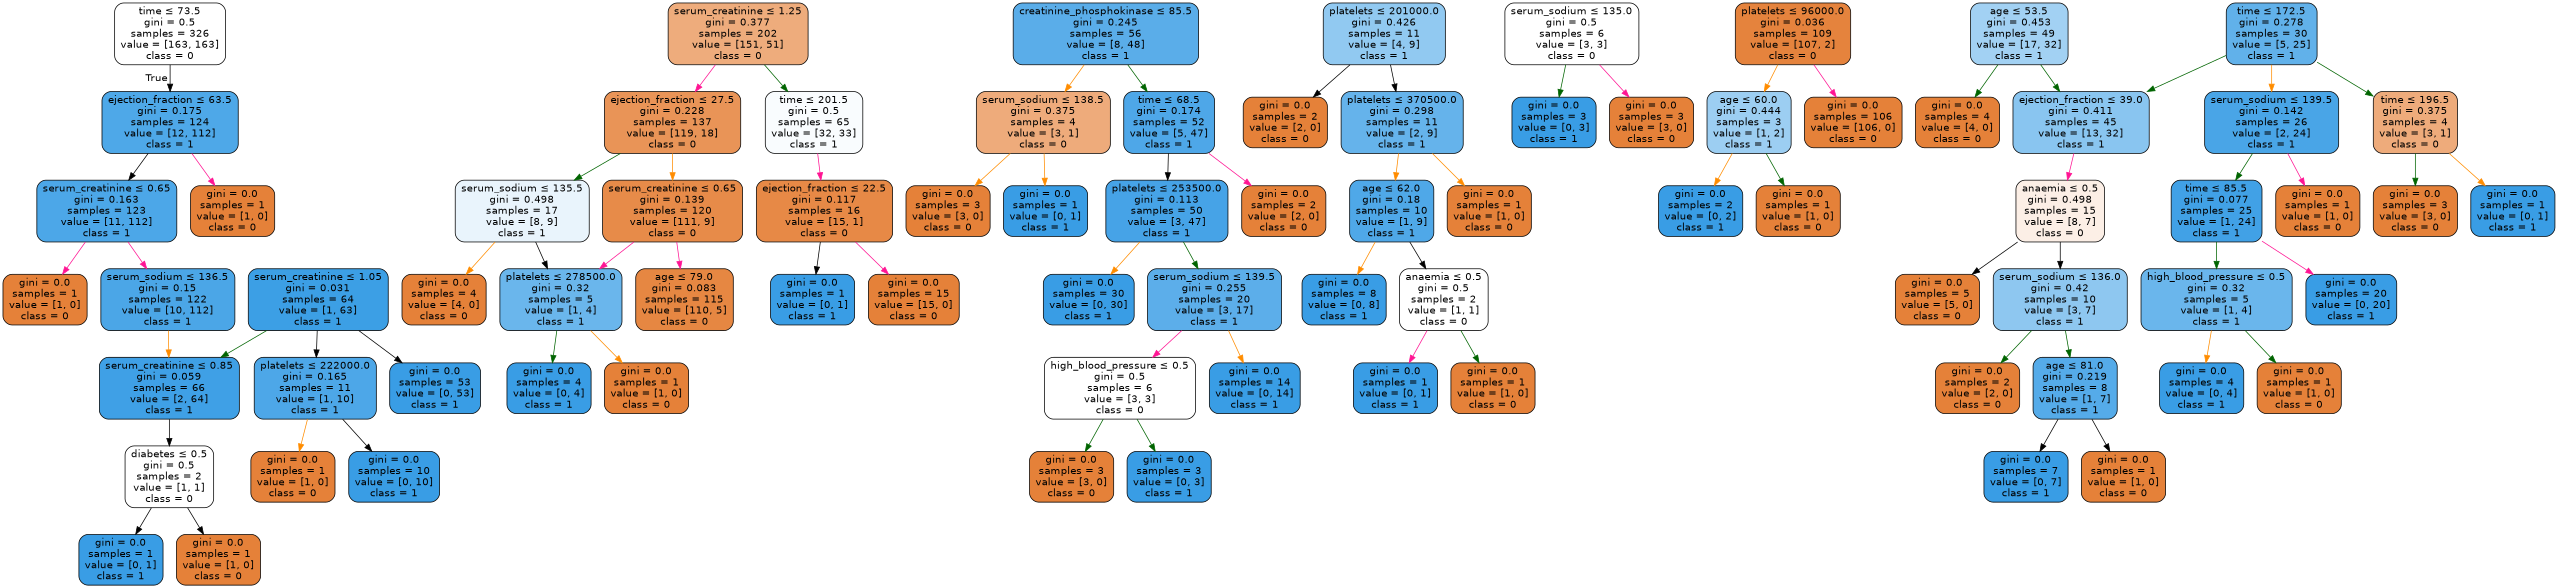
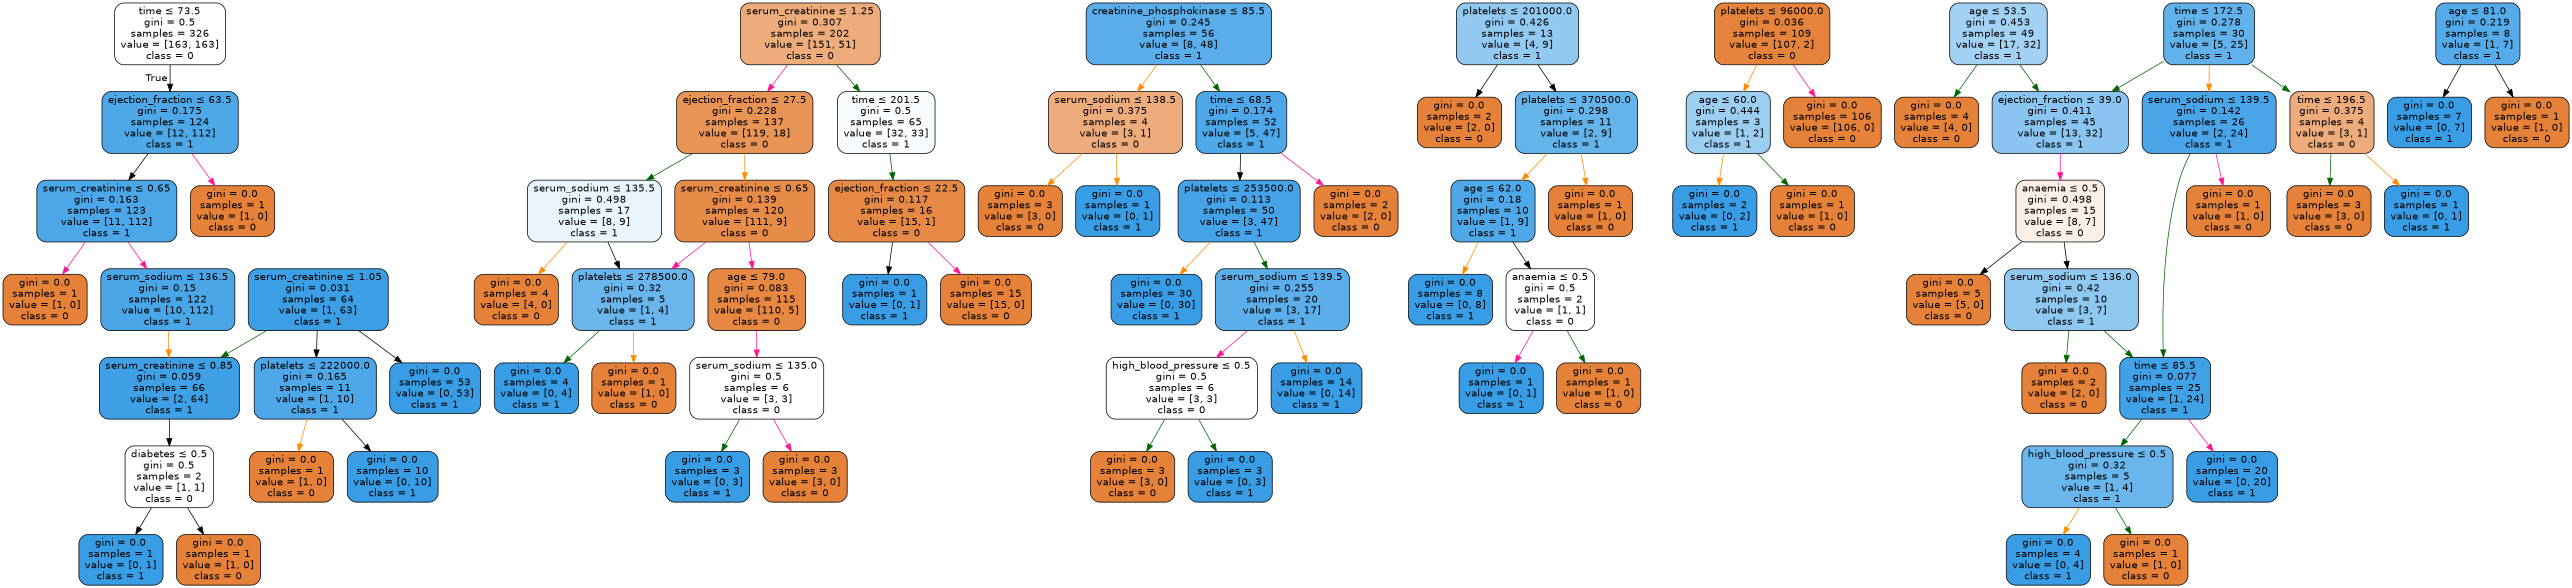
  digraph {
    node [color=black fillcolor="#e58139" fontname=helvetica shape=box style="filled, rounded"]
    edge [color=darkgreen fontname=helvetica]
    n1 [fillcolor="#ffffff" label=<time &le; 73.5<br/>gini = 0.5<br/>samples = 326<br/>value = [163, 163]<br/>class = 0>]
    n2 [fillcolor="#4ea8e8" label=<ejection_fraction &le; 63.5<br/>gini = 0.175<br/>samples = 124<br/>value = [12, 112]<br/>class = 1>]
    n3 [fillcolor="#4ca7e8" label=<serum_creatinine &le; 0.65<br/>gini = 0.163<br/>samples = 123<br/>value = [11, 112]<br/>class = 1>]
    n4 [label=<gini = 0.0<br/>samples = 1<br/>value = [1, 0]<br/>class = 0>]
-   n5 [fillcolor="#eeac7c" label=<serum_creatinine &le; 1.25<br/>gini = 0.377<br/>samples = 202<br/>value = [151, 51]<br/>class = 0>]
+   n5 [fillcolor="#eeac7c" label=<serum_creatinine &le; 1.25<br/>gini = 0.307<br/>samples = 202<br/>value = [151, 51]<br/>class = 0>]
    n6 [fillcolor="#e99457" label=<ejection_fraction &le; 27.5<br/>gini = 0.228<br/>samples = 137<br/>value = [119, 18]<br/>class = 0>]
    n7 [fillcolor="#f9fcfe" label=<time &le; 201.5<br/>gini = 0.5<br/>samples = 65<br/>value = [32, 33]<br/>class = 1>]
    n8 [label=<gini = 0.0<br/>samples = 1<br/>value = [1, 0]<br/>class = 0>]
    n9 [fillcolor="#4ba6e7" label=<serum_sodium &le; 136.5<br/>gini = 0.15<br/>samples = 122<br/>value = [10, 112]<br/>class = 1>]
    n10 [fillcolor="#3fa0e6" label=<serum_creatinine &le; 0.85<br/>gini = 0.059<br/>samples = 66<br/>value = [2, 64]<br/>class = 1>]
    n11 [fillcolor="#ffffff" label=<diabetes &le; 0.5<br/>gini = 0.5<br/>samples = 2<br/>value = [1, 1]<br/>class = 0>]
    n12 [fillcolor="#5aade9" label=<creatinine_phosphokinase &le; 85.5<br/>gini = 0.245<br/>samples = 56<br/>value = [8, 48]<br/>class = 1>]
    n13 [fillcolor="#eeab7b" label=<serum_sodium &le; 138.5<br/>gini = 0.375<br/>samples = 4<br/>value = [3, 1]<br/>class = 0>]
    n14 [fillcolor="#4ea7e8" label=<time &le; 68.5<br/>gini = 0.174<br/>samples = 52<br/>value = [5, 47]<br/>class = 1>]
    n15 [fillcolor="#399de5" label=<gini = 0.0<br/>samples = 1<br/>value = [0, 1]<br/>class = 1>]
    n16 [label=<gini = 0.0<br/>samples = 1<br/>value = [1, 0]<br/>class = 0>]
    n17 [fillcolor="#3c9fe5" label=<serum_creatinine &le; 1.05<br/>gini = 0.031<br/>samples = 64<br/>value = [1, 63]<br/>class = 1>]
    n18 [fillcolor="#4da7e8" label=<platelets &le; 222000.0<br/>gini = 0.165<br/>samples = 11<br/>value = [1, 10]<br/>class = 1>]
    n19 [fillcolor="#399de5" label=<gini = 0.0<br/>samples = 53<br/>value = [0, 53]<br/>class = 1>]
    n20 [label=<gini = 0.0<br/>samples = 1<br/>value = [1, 0]<br/>class = 0>]
    n21 [fillcolor="#399de5" label=<gini = 0.0<br/>samples = 10<br/>value = [0, 10]<br/>class = 1>]
    n22 [label=<gini = 0.0<br/>samples = 3<br/>value = [3, 0]<br/>class = 0>]
    n23 [fillcolor="#399de5" label=<gini = 0.0<br/>samples = 1<br/>value = [0, 1]<br/>class = 1>]
    n24 [fillcolor="#46a3e7" label=<platelets &le; 253500.0<br/>gini = 0.113<br/>samples = 50<br/>value = [3, 47]<br/>class = 1>]
    n25 [label=<gini = 0.0<br/>samples = 2<br/>value = [2, 0]<br/>class = 0>]
    n26 [fillcolor="#399de5" label=<gini = 0.0<br/>samples = 30<br/>value = [0, 30]<br/>class = 1>]
    n27 [fillcolor="#5caeea" label=<serum_sodium &le; 139.5<br/>gini = 0.255<br/>samples = 20<br/>value = [3, 17]<br/>class = 1>]
    n28 [fillcolor="#ffffff" label=<high_blood_pressure &le; 0.5<br/>gini = 0.5<br/>samples = 6<br/>value = [3, 3]<br/>class = 0>]
    n29 [fillcolor="#399de5" label=<gini = 0.0<br/>samples = 14<br/>value = [0, 14]<br/>class = 1>]
    n30 [label=<gini = 0.0<br/>samples = 3<br/>value = [3, 0]<br/>class = 0>]
    n31 [fillcolor="#399de5" label=<gini = 0.0<br/>samples = 3<br/>value = [0, 3]<br/>class = 1>]
    n32 [fillcolor="#e9f4fc" label=<serum_sodium &le; 135.5<br/>gini = 0.498<br/>samples = 17<br/>value = [8, 9]<br/>class = 1>]
    n33 [fillcolor="#e78b49" label=<serum_creatinine &le; 0.65<br/>gini = 0.139<br/>samples = 120<br/>value = [111, 9]<br/>class = 0>]
    n34 [fillcolor="#e78946" label=<ejection_fraction &le; 22.5<br/>gini = 0.117<br/>samples = 16<br/>value = [15, 1]<br/>class = 0>]
    n35 [label=<gini = 0.0<br/>samples = 4<br/>value = [4, 0]<br/>class = 0>]
    n36 [fillcolor="#6ab6ec" label=<platelets &le; 278500.0<br/>gini = 0.32<br/>samples = 5<br/>value = [1, 4]<br/>class = 1>]
    n37 [fillcolor="#e68742" label=<age &le; 79.0<br/>gini = 0.083<br/>samples = 115<br/>value = [110, 5]<br/>class = 0>]
-   n38 [fillcolor="#91c9f1" label=<platelets &le; 201000.0<br/>gini = 0.426<br/>samples = 11<br/>value = [4, 9]<br/>class = 1>]
+   n38 [fillcolor="#91c9f1" label=<platelets &le; 201000.0<br/>gini = 0.426<br/>samples = 13<br/>value = [4, 9]<br/>class = 1>]
    n39 [label=<gini = 0.0<br/>samples = 2<br/>value = [2, 0]<br/>class = 0>]
    n40 [fillcolor="#65b3eb" label=<platelets &le; 370500.0<br/>gini = 0.298<br/>samples = 11<br/>value = [2, 9]<br/>class = 1>]
    n41 [fillcolor="#4fa8e8" label=<age &le; 62.0<br/>gini = 0.18<br/>samples = 10<br/>value = [1, 9]<br/>class = 1>]
    n42 [label=<gini = 0.0<br/>samples = 1<br/>value = [1, 0]<br/>class = 0>]
    n43 [fillcolor="#399de5" label=<gini = 0.0<br/>samples = 8<br/>value = [0, 8]<br/>class = 1>]
    n44 [fillcolor="#ffffff" label=<anaemia &le; 0.5<br/>gini = 0.5<br/>samples = 2<br/>value = [1, 1]<br/>class = 0>]
    n45 [fillcolor="#399de5" label=<gini = 0.0<br/>samples = 1<br/>value = [0, 1]<br/>class = 1>]
    n46 [label=<gini = 0.0<br/>samples = 1<br/>value = [1, 0]<br/>class = 0>]
    n47 [fillcolor="#399de5" label=<gini = 0.0<br/>samples = 4<br/>value = [0, 4]<br/>class = 1>]
    n48 [label=<gini = 0.0<br/>samples = 1<br/>value = [1, 0]<br/>class = 0>]
    n49 [fillcolor="#ffffff" label=<serum_sodium &le; 135.0<br/>gini = 0.5<br/>samples = 6<br/>value = [3, 3]<br/>class = 0>]
    n50 [fillcolor="#e5833d" label=<platelets &le; 96000.0<br/>gini = 0.036<br/>samples = 109<br/>value = [107, 2]<br/>class = 0>]
    n51 [fillcolor="#9ccef2" label=<age &le; 60.0<br/>gini = 0.444<br/>samples = 3<br/>value = [1, 2]<br/>class = 1>]
    n52 [label=<gini = 0.0<br/>samples = 106<br/>value = [106, 0]<br/>class = 0>]
    n53 [fillcolor="#399de5" label=<gini = 0.0<br/>samples = 3<br/>value = [0, 3]<br/>class = 1>]
    n54 [label=<gini = 0.0<br/>samples = 3<br/>value = [3, 0]<br/>class = 0>]
    n55 [fillcolor="#399de5" label=<gini = 0.0<br/>samples = 2<br/>value = [0, 2]<br/>class = 1>]
    n56 [label=<gini = 0.0<br/>samples = 1<br/>value = [1, 0]<br/>class = 0>]
    n57 [fillcolor="#a2d1f3" label=<age &le; 53.5<br/>gini = 0.453<br/>samples = 49<br/>value = [17, 32]<br/>class = 1>]
    n58 [label=<gini = 0.0<br/>samples = 4<br/>value = [4, 0]<br/>class = 0>]
    n59 [fillcolor="#89c5f0" label=<ejection_fraction &le; 39.0<br/>gini = 0.411<br/>samples = 45<br/>value = [13, 32]<br/>class = 1>]
    n60 [fillcolor="#399de5" label=<gini = 0.0<br/>samples = 1<br/>value = [0, 1]<br/>class = 1>]
    n61 [label=<gini = 0.0<br/>samples = 15<br/>value = [15, 0]<br/>class = 0>]
    n62 [fillcolor="#fcefe6" label=<anaemia &le; 0.5<br/>gini = 0.498<br/>samples = 15<br/>value = [8, 7]<br/>class = 0>]
    n63 [fillcolor="#61b1ea" label=<time &le; 172.5<br/>gini = 0.278<br/>samples = 30<br/>value = [5, 25]<br/>class = 1>]
    n64 [fillcolor="#49a5e7" label=<serum_sodium &le; 139.5<br/>gini = 0.142<br/>samples = 26<br/>value = [2, 24]<br/>class = 1>]
    n65 [fillcolor="#eeab7b" label=<time &le; 196.5<br/>gini = 0.375<br/>samples = 4<br/>value = [3, 1]<br/>class = 0>]
    n66 [label=<gini = 0.0<br/>samples = 5<br/>value = [5, 0]<br/>class = 0>]
    n67 [fillcolor="#8ec7f0" label=<serum_sodium &le; 136.0<br/>gini = 0.42<br/>samples = 10<br/>value = [3, 7]<br/>class = 1>]
    n68 [fillcolor="#41a1e6" label=<time &le; 85.5<br/>gini = 0.077<br/>samples = 25<br/>value = [1, 24]<br/>class = 1>]
    n69 [label=<gini = 0.0<br/>samples = 1<br/>value = [1, 0]<br/>class = 0>]
    n70 [label=<gini = 0.0<br/>samples = 3<br/>value = [3, 0]<br/>class = 0>]
    n71 [fillcolor="#399de5" label=<gini = 0.0<br/>samples = 1<br/>value = [0, 1]<br/>class = 1>]
    n72 [fillcolor="#6ab6ec" label=<high_blood_pressure &le; 0.5<br/>gini = 0.32<br/>samples = 5<br/>value = [1, 4]<br/>class = 1>]
    n73 [fillcolor="#399de5" label=<gini = 0.0<br/>samples = 20<br/>value = [0, 20]<br/>class = 1>]
    n74 [fillcolor="#399de5" label=<gini = 0.0<br/>samples = 4<br/>value = [0, 4]<br/>class = 1>]
    n75 [label=<gini = 0.0<br/>samples = 1<br/>value = [1, 0]<br/>class = 0>]
    n76 [label=<gini = 0.0<br/>samples = 2<br/>value = [2, 0]<br/>class = 0>]
    n77 [fillcolor="#55abe9" label=<age &le; 81.0<br/>gini = 0.219<br/>samples = 8<br/>value = [1, 7]<br/>class = 1>]
    n78 [fillcolor="#399de5" label=<gini = 0.0<br/>samples = 7<br/>value = [0, 7]<br/>class = 1>]
    n79 [label=<gini = 0.0<br/>samples = 1<br/>value = [1, 0]<br/>class = 0>]
    n1 -> n2 [color=black headlabel=True labelangle=45 labeldistance=2.5]
    n2 -> n3 [color=black]
    n2 -> n4 [color=deeppink]
    n3 -> n8 [color=deeppink]
    n3 -> n9 [color=deeppink]
    n5 -> n6 [color=deeppink]
    n5 -> n7
    n6 -> n32
    n6 -> n33 [color=darkorange]
-   n7 -> n34 [color=deeppink]
+   n7 -> n34
    n9 -> n10 [color=darkorange]
    n10 -> n11 [color=black]
    n11 -> n15 [color=black]
    n11 -> n16 [color=black]
    n12 -> n13 [color=darkorange]
    n12 -> n14
    n13 -> n22 [color=darkorange]
    n13 -> n23 [color=darkorange]
    n14 -> n24 [color=black]
    n14 -> n25 [color=deeppink]
    n17 -> n10
    n17 -> n18 [color=black]
    n17 -> n19 [color=black]
    n18 -> n20 [color=darkorange]
    n18 -> n21 [color=black]
    n24 -> n26 [color=darkorange]
    n24 -> n27
    n27 -> n28 [color=deeppink]
    n27 -> n29 [color=darkorange]
    n28 -> n30
    n28 -> n31
    n32 -> n35 [color=darkorange]
    n32 -> n36 [color=black]
    n33 -> n36 [color=deeppink]
    n33 -> n37 [color=deeppink]
    n34 -> n60 [color=black]
    n34 -> n61 [color=deeppink]
    n36 -> n47
    n36 -> n48 [color=darkorange]
+   n37 -> n49 [color=deeppink]
    n38 -> n39 [color=black]
    n38 -> n40 [color=black]
    n40 -> n41 [color=darkorange]
    n40 -> n42 [color=darkorange]
    n41 -> n43 [color=darkorange]
    n41 -> n44 [color=black]
    n44 -> n45 [color=deeppink]
    n44 -> n46
    n49 -> n53
    n49 -> n54 [color=deeppink]
    n50 -> n51 [color=darkorange]
    n50 -> n52 [color=deeppink]
    n51 -> n55 [color=darkorange]
    n51 -> n56
    n57 -> n58
    n57 -> n59
    n59 -> n62 [color=deeppink]
    n62 -> n66 [color=black]
    n62 -> n67 [color=black]
    n63 -> n59
    n63 -> n64 [color=darkorange]
    n63 -> n65
    n64 -> n68
    n64 -> n69 [color=deeppink]
    n65 -> n70
    n65 -> n71 [color=darkorange]
    n67 -> n76
-   n67 -> n77
+   n67 -> n68
    n68 -> n72
    n68 -> n73 [color=deeppink]
    n72 -> n74 [color=darkorange]
    n72 -> n75
    n77 -> n78 [color=black]
    n77 -> n79 [color=black]
  }
